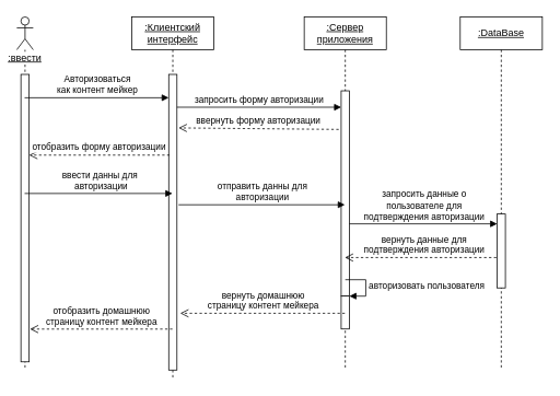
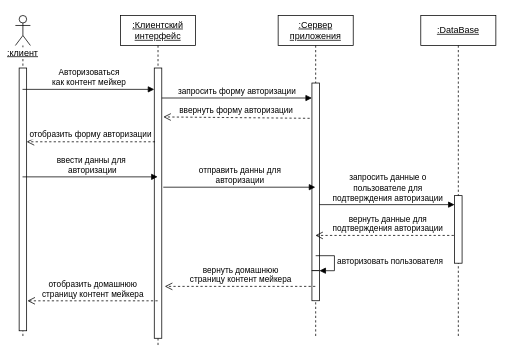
  <mxCell id="0" />
  <mxCell id="1" parent="0" />
- <mxCell id="2" value="&lt;u&gt;:ввести&lt;/u&gt;" style="shape=umlLifeline;participant=umlActor;perimeter=lifelinePerimeter;whiteSpace=wrap;html=1;container=1;collapsible=0;recursiveResize=0;verticalAlign=top;spacingTop=36;labelBackgroundColor=#ffffff;outlineConnect=0;" parent="1" vertex="1"><mxGeometry x="20" y="20" width="20" height="430" as="geometry" /></mxCell>
+ <mxCell id="2" value="&lt;u&gt;:клиент&lt;/u&gt;" style="shape=umlLifeline;participant=umlActor;perimeter=lifelinePerimeter;whiteSpace=wrap;html=1;container=1;collapsible=0;recursiveResize=0;verticalAlign=top;spacingTop=36;labelBackgroundColor=#ffffff;outlineConnect=0;" parent="1" vertex="1"><mxGeometry x="20" y="20" width="20" height="430" as="geometry" /></mxCell>
  <mxCell id="3" value="" style="html=1;points=[];perimeter=orthogonalPerimeter;" parent="2" vertex="1"><mxGeometry x="5" y="70" width="10" height="350" as="geometry" /></mxCell>
  <mxCell id="4" value="&lt;u&gt;:Клиентский интерфейс&lt;/u&gt;" style="shape=umlLifeline;perimeter=lifelinePerimeter;whiteSpace=wrap;html=1;container=1;collapsible=0;recursiveResize=0;outlineConnect=0;" parent="1" vertex="1"><mxGeometry x="160" y="20" width="100" height="440" as="geometry" /></mxCell>
  <mxCell id="5" value="" style="html=1;points=[];perimeter=orthogonalPerimeter;" parent="4" vertex="1"><mxGeometry x="45" y="70" width="10" height="360" as="geometry" /></mxCell>
  <mxCell id="6" value="&lt;u&gt;:Сервер приложения&lt;/u&gt;" style="shape=umlLifeline;perimeter=lifelinePerimeter;whiteSpace=wrap;html=1;container=1;collapsible=0;recursiveResize=0;outlineConnect=0;" parent="1" vertex="1"><mxGeometry x="370" y="20" width="100" height="430" as="geometry" /></mxCell>
  <mxCell id="7" value="" style="html=1;points=[];perimeter=orthogonalPerimeter;" parent="6" vertex="1"><mxGeometry x="45" y="90" width="10" height="250" as="geometry" /></mxCell>
  <mxCell id="8" value="" style="html=1;points=[];perimeter=orthogonalPerimeter;" parent="6" vertex="1"><mxGeometry x="45" y="340" width="10" height="40" as="geometry" /></mxCell>
  <mxCell id="9" value="авторизовать пользователя" style="edgeStyle=orthogonalEdgeStyle;html=1;align=left;spacingLeft=2;endArrow=block;rounded=0;entryX=1;entryY=0;" parent="6" target="8" edge="1"><mxGeometry relative="1" as="geometry"><mxPoint x="50" y="320" as="sourcePoint" /><Array as="points"><mxPoint x="75" y="320" /></Array></mxGeometry></mxCell>
  <mxCell id="10" value="&lt;u&gt;:DataBase&lt;/u&gt;" style="shape=umlLifeline;perimeter=lifelinePerimeter;whiteSpace=wrap;html=1;container=1;collapsible=0;recursiveResize=0;outlineConnect=0;" parent="1" vertex="1"><mxGeometry x="560" y="20" width="100" height="430" as="geometry" /></mxCell>
  <mxCell id="11" value="" style="html=1;points=[];perimeter=orthogonalPerimeter;" parent="10" vertex="1"><mxGeometry x="45" y="240" width="10" height="90" as="geometry" /></mxCell>
  <mxCell id="12" value="Авторизоваться&lt;br&gt;как контент мейкер" style="html=1;verticalAlign=bottom;endArrow=block;entryX=0;entryY=0.079;entryDx=0;entryDy=0;entryPerimeter=0;" parent="1" source="2" target="5" edge="1"><mxGeometry width="80" relative="1" as="geometry"><mxPoint x="90" y="190" as="sourcePoint" /><mxPoint x="170" y="190" as="targetPoint" /></mxGeometry></mxCell>
  <mxCell id="13" value="запросить форму авторизации" style="html=1;verticalAlign=bottom;endArrow=block;exitX=1;exitY=0.111;exitDx=0;exitDy=0;exitPerimeter=0;" parent="1" source="5" target="7" edge="1"><mxGeometry width="80" relative="1" as="geometry"><mxPoint x="220" y="150" as="sourcePoint" /><mxPoint x="395.5" y="150" as="targetPoint" /></mxGeometry></mxCell>
  <mxCell id="14" value="ввернуть форму авторизации&lt;span style=&quot;color: rgba(0 , 0 , 0 , 0) ; font-family: monospace ; font-size: 0px ; background-color: rgb(248 , 249 , 250)&quot;&gt;%3CmxGraphModel%3E%3Croot%3E%3CmxCell%20id%3D%220%22%2F%3E%3CmxCell%20id%3D%221%22%20parent%3D%220%22%2F%3E%3CmxCell%20id%3D%222%22%20value%3D%22%D0%90%D0%B2%D1%82%D0%BE%D1%80%D0%B8%D0%B7%D0%BE%D0%B2%D0%B0%D1%82%D1%8C%D1%81%D1%8F%26lt%3Bbr%26gt%3B%D0%BA%D0%B0%D0%BA%20%D0%BA%D0%BE%D0%BD%D1%82%D0%B5%D0%BD%D1%82%20%D0%BC%D0%B5%D0%B9%D0%BA%D0%B5%D1%80%22%20style%3D%22html%3D1%3BverticalAlign%3Dbottom%3BendArrow%3Dblock%3BentryX%3D0%3BentryY%3D0.079%3BentryDx%3D0%3BentryDy%3D0%3BentryPerimeter%3D0%3B%22%20edge%3D%221%22%20parent%3D%221%22%3E%3CmxGeometry%20width%3D%2280%22%20relative%3D%221%22%20as%3D%22geometry%22%3E%3CmxPoint%20x%3D%22149.5%22%20y%3D%22185.01%22%20as%3D%22sourcePoint%22%2F%3E%3CmxPoint%20x%3D%22325%22%20y%3D%22185.01%22%20as%3D%22targetPoint%22%2F%3E%3C%2FmxGeometry%3E%3C%2FmxCell%3E%3C%2Froot%3E%3C%2FmxGraphModel%3E&lt;/span&gt;" style="html=1;verticalAlign=bottom;endArrow=open;dashed=1;endSize=8;entryX=1.2;entryY=0.181;entryDx=0;entryDy=0;entryPerimeter=0;" parent="1" target="5" edge="1"><mxGeometry relative="1" as="geometry"><mxPoint x="412" y="157" as="sourcePoint" /><mxPoint x="10" y="470" as="targetPoint" /></mxGeometry></mxCell>
  <mxCell id="15" value="отобразить форму авторизации&lt;span style=&quot;color: rgba(0 , 0 , 0 , 0) ; font-family: monospace ; font-size: 0px ; background-color: rgb(248 , 249 , 250)&quot;&gt;%3CmxGraphModel%3E%3Croot%3E%3CmxCell%20id%3D%220%22%2F%3E%3CmxCell%20id%3D%221%22%20parent%3D%220%22%2F%3E%3CmxCell%20id%3D%222%22%20value%3D%22%D0%90%D0%B2%D1%82%D0%BE%D1%80%D0%B8%D0%B7%D0%BE%D0%B2%D0%B0%D1%82%D1%8C%D1%81%D1%8F%26lt%3Bbr%26gt%3B%D0%BA%D0%B0%D0%BA%20%D0%BA%D0%BE%D0%BD%D1%82%D0%B5%D0%BD%D1%82%20%D0%BC%D0%B5%D0%B9%D0%BA%D0%B5%D1%80%22%20style%3D%22html%3D1%3BverticalAlign%3Dbottom%3BendArrow%3Dblock%3BentryX%3D0%3BentryY%3D0.079%3BentryDx%3D0%3BentryDy%3D0%3BentryPerimeter%3D0%3B%22%20edge%3D%221%22%20parent%3D%221%22%3E%3CmxGeometry%20width%3D%2280%22%20relative%3D%221%22%20as%3D%22geometry%22%3E%3CmxPoint%20x%3D%22149.5%22%20y%3D%22185.01%22%20as%3D%22sourcePoint%22%2F%3E%3CmxPoint%20x%3D%22325%22%20y%3D%22185.01%22%20as%3D%22targetPoint%22%2F%3E%3C%2FmxGeometry%3E%3C%2FmxCell%3E%3C%2Froot%3E%3C%2FmxGraphModel%3E&lt;/span&gt;" style="html=1;verticalAlign=bottom;endArrow=open;dashed=1;endSize=8;exitX=0.1;exitY=0.273;exitDx=0;exitDy=0;exitPerimeter=0;" parent="1" source="5" target="3" edge="1"><mxGeometry relative="1" as="geometry"><mxPoint x="210" y="150" as="sourcePoint" /><mxPoint x="219.5" y="160.09" as="targetPoint" /></mxGeometry></mxCell>
  <mxCell id="16" value="ввести данны для&lt;br&gt;&amp;nbsp;авторизации" style="html=1;verticalAlign=bottom;endArrow=block;" parent="1" source="2" target="4" edge="1"><mxGeometry x="0.006" width="80" relative="1" as="geometry"><mxPoint x="60" y="235" as="sourcePoint" /><mxPoint x="215" y="115.01" as="targetPoint" /><mxPoint as="offset" /></mxGeometry></mxCell>
  <mxCell id="17" value="отправить данны для&lt;br&gt;авторизации" style="html=1;verticalAlign=bottom;endArrow=block;exitX=1.2;exitY=0.441;exitDx=0;exitDy=0;exitPerimeter=0;" parent="1" source="5" target="6" edge="1"><mxGeometry x="0.006" width="80" relative="1" as="geometry"><mxPoint x="220" y="259" as="sourcePoint" /><mxPoint x="400" y="260" as="targetPoint" /><mxPoint as="offset" /></mxGeometry></mxCell>
  <mxCell id="18" value="запросить данные о&lt;br&gt;пользователе для&lt;br&gt;подтверждения авторизации" style="html=1;verticalAlign=bottom;endArrow=block;entryX=0;entryY=0.133;entryDx=0;entryDy=0;entryPerimeter=0;" parent="1" source="7" target="11" edge="1"><mxGeometry x="0.006" width="80" relative="1" as="geometry"><mxPoint x="227" y="263.02" as="sourcePoint" /><mxPoint x="429.5" y="263.02" as="targetPoint" /><mxPoint as="offset" /></mxGeometry></mxCell>
  <mxCell id="19" value="вернуть данные для&lt;br&gt;подтверждения авторизации" style="html=1;verticalAlign=bottom;endArrow=open;dashed=1;endSize=8;exitX=-0.1;exitY=0.589;exitDx=0;exitDy=0;exitPerimeter=0;" parent="1" source="11" target="6" edge="1"><mxGeometry x="-0.03" relative="1" as="geometry"><mxPoint x="560" y="310" as="sourcePoint" /><mxPoint x="480" y="300" as="targetPoint" /><mxPoint x="1" as="offset" /></mxGeometry></mxCell>
  <mxCell id="20" value="вернуть домашнюю&lt;br&gt;страницу контент мейкера" style="html=1;verticalAlign=bottom;endArrow=open;dashed=1;endSize=8;entryX=1.4;entryY=0.808;entryDx=0;entryDy=0;entryPerimeter=0;" parent="1" source="6" target="5" edge="1"><mxGeometry relative="1" as="geometry"><mxPoint x="360" y="380" as="sourcePoint" /><mxPoint x="280" y="380" as="targetPoint" /></mxGeometry></mxCell>
  <mxCell id="21" value="отобразить домашнюю&lt;br&gt;страницу контент мейкера" style="html=1;verticalAlign=bottom;endArrow=open;dashed=1;endSize=8;entryX=1.1;entryY=0.886;entryDx=0;entryDy=0;entryPerimeter=0;" parent="1" source="4" target="3" edge="1"><mxGeometry relative="1" as="geometry"><mxPoint x="160" y="400" as="sourcePoint" /><mxPoint x="80" y="400" as="targetPoint" /></mxGeometry></mxCell>
